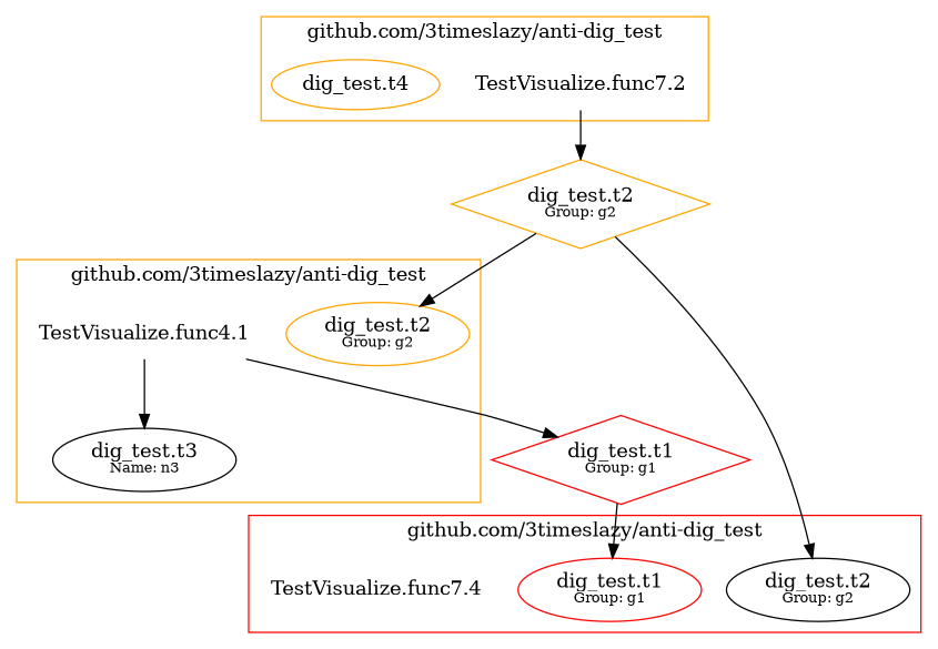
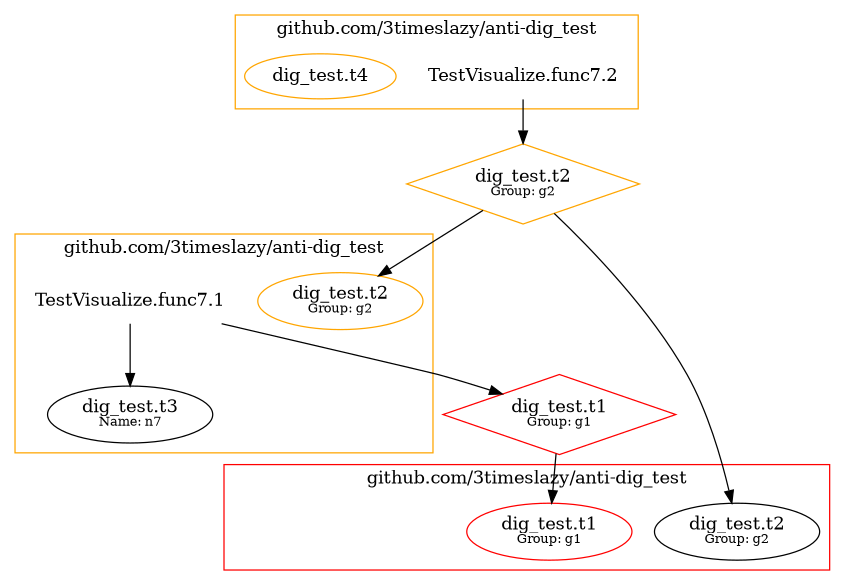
  digraph {
    compound=true
    rankdir=TB
    n1 [color=orange label=<dig_test.t2<BR /><FONT POINT-SIZE="10">Group: g2</FONT>>]
-   n2 [label="TestVisualize.func4.1" shape=plaintext]
-   n3 [label=<dig_test.t3<BR /><FONT POINT-SIZE="10">Name: n3</FONT>>]
+   n2 [label="TestVisualize.func7.1" shape=plaintext]
+   n3 [label=<dig_test.t3<BR /><FONT POINT-SIZE="10">Name: n7</FONT>>]
    n4 [label="TestVisualize.func7.2" shape=plaintext]
    n5 [color=orange label="dig_test.t4"]
    n6 [color=red label=<dig_test.t1<BR /><FONT POINT-SIZE="10">Group: g1</FONT>>]
    n7 [label=<dig_test.t2<BR /><FONT POINT-SIZE="10">Group: g2</FONT>>]
-   n8 [label="TestVisualize.func7.4" shape=plaintext]
    n9 [color=red label=<dig_test.t1<BR /><FONT POINT-SIZE="10">Group: g1</FONT>> shape=diamond]
    n10 [color=orange label=<dig_test.t2<BR /><FONT POINT-SIZE="10">Group: g2</FONT>> shape=diamond]
    subgraph cluster_1 {
      color=orange
      label="github.com/3timeslazy/anti-dig_test"
      n1
      n2
      n3
    }
    subgraph cluster_2 {
      color=orange
      label="github.com/3timeslazy/anti-dig_test"
      n4
      n5
    }
    subgraph cluster_3 {
      color=red
      label="github.com/3timeslazy/anti-dig_test"
      n6
      n7
-     n8
    }
    n2 -> n3
    n2 -> n9
    n4 -> n10
    n9 -> n6
    n10 -> n1
    n10 -> n7
  }
